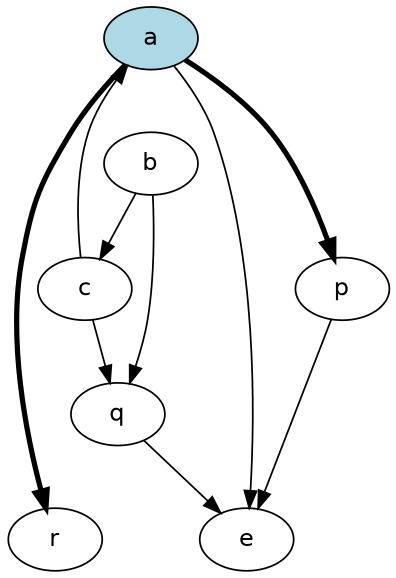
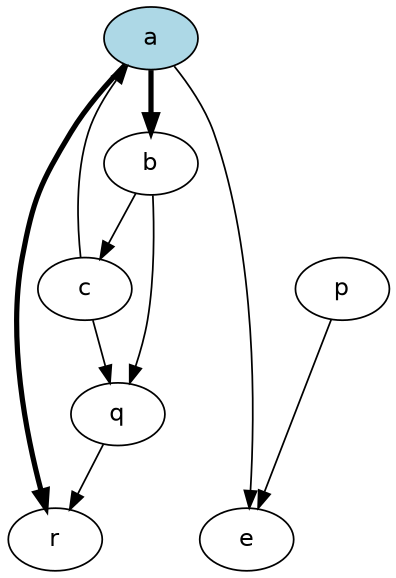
  digraph {
    fontname="DejaVu Sans"
    node [fontname="DejaVu Sans"]
    edge [fontname="DejaVu Sans"]
    a [fillcolor=lightblue style=filled]
    b
    r
    e
    c
    q
    p
-   a -> p [penwidth=3]
+   a -> b [penwidth=3]
    a -> r [penwidth=3]
    a -> e
    b -> c
    b -> q
    c -> a
    c -> q
-   q -> e
+   q -> r
    p -> e
  }
